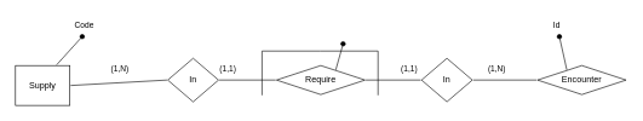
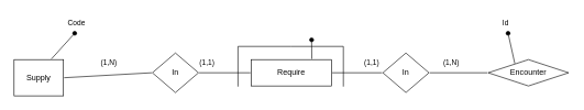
  <mxCell id="0" />
  <mxCell id="1" parent="0" />
  <mxCell id="2" style="edgeStyle=none;rounded=0;orthogonalLoop=1;jettySize=auto;html=1;endArrow=none;startFill=0;" edge="1" parent="1"><mxGeometry relative="1" as="geometry"><mxPoint x="360" y="131" as="targetPoint" /><mxPoint x="520" y="131" as="sourcePoint" /><Array as="points"><mxPoint x="520" y="70" /><mxPoint x="440" y="70" /><mxPoint x="360" y="70" /></Array></mxGeometry></mxCell>
  <mxCell id="3" style="edgeStyle=none;rounded=0;orthogonalLoop=1;jettySize=auto;html=1;exitX=0.75;exitY=0;exitDx=0;exitDy=0;endArrow=oval;endFill=1;" edge="1" parent="1" source="4"><mxGeometry relative="1" as="geometry"><mxPoint x="471.778" y="60" as="targetPoint" /></mxGeometry></mxCell>
- <mxCell id="4" value="Require" style="rhombus;whiteSpace=wrap;html=1;align=center;perimeterSpacing=1;strokeWidth=1;strokeColor=light-dark(#000000,#000000);fillStyle=solid;gradientColor=none;fillColor=light-dark(#FFFFFF,#FFFFFF);fixDash=0;" vertex="1" parent="1"><mxGeometry x="380" y="90" width="122.06" height="40" as="geometry" /></mxCell>
+ <mxCell id="4" value="Require" style="whiteSpace=wrap;html=1;align=center;perimeterSpacing=1;rounded=0;strokeWidth=1;strokeColor=light-dark(#000000,#000000);fillStyle=solid;gradientColor=none;fillColor=light-dark(#FFFFFF,#FFFFFF);perimeter=rectanglePerimeter;fixDash=0;" vertex="1" parent="1"><mxGeometry x="380" y="90" width="122.06" height="40" as="geometry" /></mxCell>
  <mxCell id="5" value="" style="edgeStyle=orthogonalEdgeStyle;rounded=0;orthogonalLoop=1;jettySize=auto;html=1;endArrow=none;startFill=0;" edge="1" parent="1" source="7" target="4"><mxGeometry relative="1" as="geometry" /></mxCell>
  <mxCell id="6" value="" style="edgeStyle=none;rounded=0;orthogonalLoop=1;jettySize=auto;html=1;endArrow=none;startFill=0;" edge="1" parent="1" source="7" target="13"><mxGeometry relative="1" as="geometry" /></mxCell>
  <mxCell id="7" value="In" style="shape=rhombus;perimeter=rhombusPerimeter;whiteSpace=wrap;html=1;align=center;fillColor=light-dark(#FFFFFF,#FFFFFF);strokeColor=light-dark(#000000,#000000);fillStyle=solid;fontColor=light-dark(#000000,#000000);perimeterSpacing=1;gradientColor=none;" vertex="1" parent="1"><mxGeometry x="580" y="80" width="70" height="60" as="geometry" /></mxCell>
  <mxCell id="8" value="" style="rounded=0;orthogonalLoop=1;jettySize=auto;html=1;endArrow=none;startFill=0;" edge="1" parent="1" source="9" target="4"><mxGeometry relative="1" as="geometry" /></mxCell>
  <mxCell id="9" value="In" style="shape=rhombus;perimeter=rhombusPerimeter;whiteSpace=wrap;html=1;align=center;fillColor=light-dark(#FFFFFF,#FFFFFF);strokeColor=light-dark(#000000,#000000);fillStyle=solid;fontColor=light-dark(#000000,#000000);perimeterSpacing=1;gradientColor=none;" vertex="1" parent="1"><mxGeometry x="230" y="80" width="70" height="60" as="geometry" /></mxCell>
  <mxCell id="10" value="&lt;span style=&quot;color: rgb(0, 0, 0); font-family: Helvetica; font-size: 11px; font-style: normal; font-variant-ligatures: normal; font-variant-caps: normal; font-weight: 400; letter-spacing: normal; orphans: 2; text-align: center; text-indent: 0px; text-transform: none; widows: 2; word-spacing: 0px; -webkit-text-stroke-width: 0px; white-space: nowrap; background-color: rgb(255, 255, 255); text-decoration-thickness: initial; text-decoration-style: initial; text-decoration-color: initial; float: none; display: inline !important;&quot;&gt;(1,1)&lt;/span&gt;" style="text;whiteSpace=wrap;html=1;" vertex="1" parent="1"><mxGeometry x="300" y="80" width="30" height="30" as="geometry" /></mxCell>
  <mxCell id="11" value="&lt;span style=&quot;color: rgb(0, 0, 0); font-family: Helvetica; font-size: 11px; font-style: normal; font-variant-ligatures: normal; font-variant-caps: normal; font-weight: 400; letter-spacing: normal; orphans: 2; text-align: center; text-indent: 0px; text-transform: none; widows: 2; word-spacing: 0px; -webkit-text-stroke-width: 0px; white-space: nowrap; background-color: rgb(255, 255, 255); text-decoration-thickness: initial; text-decoration-style: initial; text-decoration-color: initial; float: none; display: inline !important;&quot;&gt;(1,1)&lt;/span&gt;" style="text;whiteSpace=wrap;html=1;" vertex="1" parent="1"><mxGeometry x="550" y="80" width="30" height="30" as="geometry" /></mxCell>
  <mxCell id="12" style="edgeStyle=none;rounded=0;orthogonalLoop=1;jettySize=auto;html=1;exitX=0.25;exitY=0;exitDx=0;exitDy=0;endArrow=oval;endFill=1;" edge="1" parent="1" source="13"><mxGeometry relative="1" as="geometry"><mxPoint x="770.095" y="50" as="targetPoint" /></mxGeometry></mxCell>
  <mxCell id="13" value="Encounter" style="rhombus;whiteSpace=wrap;html=1;align=center;perimeterSpacing=1;strokeWidth=1;strokeColor=light-dark(#000000,#000000);fillStyle=solid;gradientColor=none;fillColor=light-dark(#FFFFFF,#FFFFFF);fixDash=0;" vertex="1" parent="1"><mxGeometry x="740" y="90" width="122.06" height="40" as="geometry" /></mxCell>
  <mxCell id="14" style="edgeStyle=none;rounded=0;orthogonalLoop=1;jettySize=auto;html=1;exitX=1;exitY=0.5;exitDx=0;exitDy=0;entryX=0;entryY=0.5;entryDx=0;entryDy=0;endArrow=none;endFill=1;startFill=0;" edge="1" parent="1" source="16" target="9"><mxGeometry relative="1" as="geometry" /></mxCell>
  <mxCell id="15" style="edgeStyle=none;rounded=0;orthogonalLoop=1;jettySize=auto;html=1;exitX=0.75;exitY=0;exitDx=0;exitDy=0;endArrow=oval;endFill=1;" edge="1" parent="1" source="16"><mxGeometry relative="1" as="geometry"><mxPoint x="112" y="50" as="targetPoint" /></mxGeometry></mxCell>
  <mxCell id="16" value="&lt;span style=&quot;text-wrap-mode: nowrap;&quot;&gt;Supply&lt;/span&gt;" style="whiteSpace=wrap;html=1;align=center;perimeterSpacing=1;rounded=0;strokeWidth=1;strokeColor=light-dark(#000000,#000000);fillStyle=solid;gradientColor=none;fillColor=light-dark(#FFFFFF,#FFFFFF);perimeter=rectanglePerimeter;fixDash=0;" vertex="1" parent="1"><mxGeometry x="20" y="90" width="75" height="55" as="geometry" /></mxCell>
  <mxCell id="17" value="&lt;span style=&quot;color: rgb(0, 0, 0); font-family: Helvetica; font-size: 11px; font-style: normal; font-variant-ligatures: normal; font-variant-caps: normal; font-weight: 400; letter-spacing: normal; orphans: 2; text-align: center; text-indent: 0px; text-transform: none; widows: 2; word-spacing: 0px; -webkit-text-stroke-width: 0px; white-space: nowrap; background-color: rgb(255, 255, 255); text-decoration-thickness: initial; text-decoration-style: initial; text-decoration-color: initial; display: inline !important; float: none;&quot;&gt;(1,N)&lt;/span&gt;" style="text;whiteSpace=wrap;html=1;" vertex="1" parent="1"><mxGeometry x="670" y="80" width="60" height="40" as="geometry" /></mxCell>
  <mxCell id="18" value="&lt;div style=&quot;text-align: center;&quot;&gt;&lt;span style=&quot;font-size: 11px; text-wrap-mode: nowrap; background-color: rgb(255, 255, 255);&quot;&gt;Code&lt;/span&gt;&lt;/div&gt;" style="text;whiteSpace=wrap;html=1;" vertex="1" parent="1"><mxGeometry x="100" y="20" width="60" height="40" as="geometry" /></mxCell>
  <mxCell id="19" value="&lt;div style=&quot;text-align: center;&quot;&gt;&lt;span style=&quot;color: light-dark(rgb(0, 0, 0), rgb(255, 255, 255)); font-size: 11px; text-wrap-mode: nowrap; background-color: rgb(255, 255, 255);&quot;&gt;Id&lt;/span&gt;&lt;/div&gt;" style="text;whiteSpace=wrap;html=1;" vertex="1" parent="1"><mxGeometry x="760" y="20" width="20" height="20" as="geometry" /></mxCell>
  <mxCell id="20" value="&lt;span style=&quot;color: rgb(0, 0, 0); font-family: Helvetica; font-size: 11px; font-style: normal; font-variant-ligatures: normal; font-variant-caps: normal; font-weight: 400; letter-spacing: normal; orphans: 2; text-align: center; text-indent: 0px; text-transform: none; widows: 2; word-spacing: 0px; -webkit-text-stroke-width: 0px; white-space: nowrap; background-color: rgb(255, 255, 255); text-decoration-thickness: initial; text-decoration-style: initial; text-decoration-color: initial; display: inline !important; float: none;&quot;&gt;(1,N)&lt;/span&gt;" style="text;whiteSpace=wrap;html=1;" vertex="1" parent="1"><mxGeometry x="150" y="80" width="60" height="40" as="geometry" /></mxCell>
